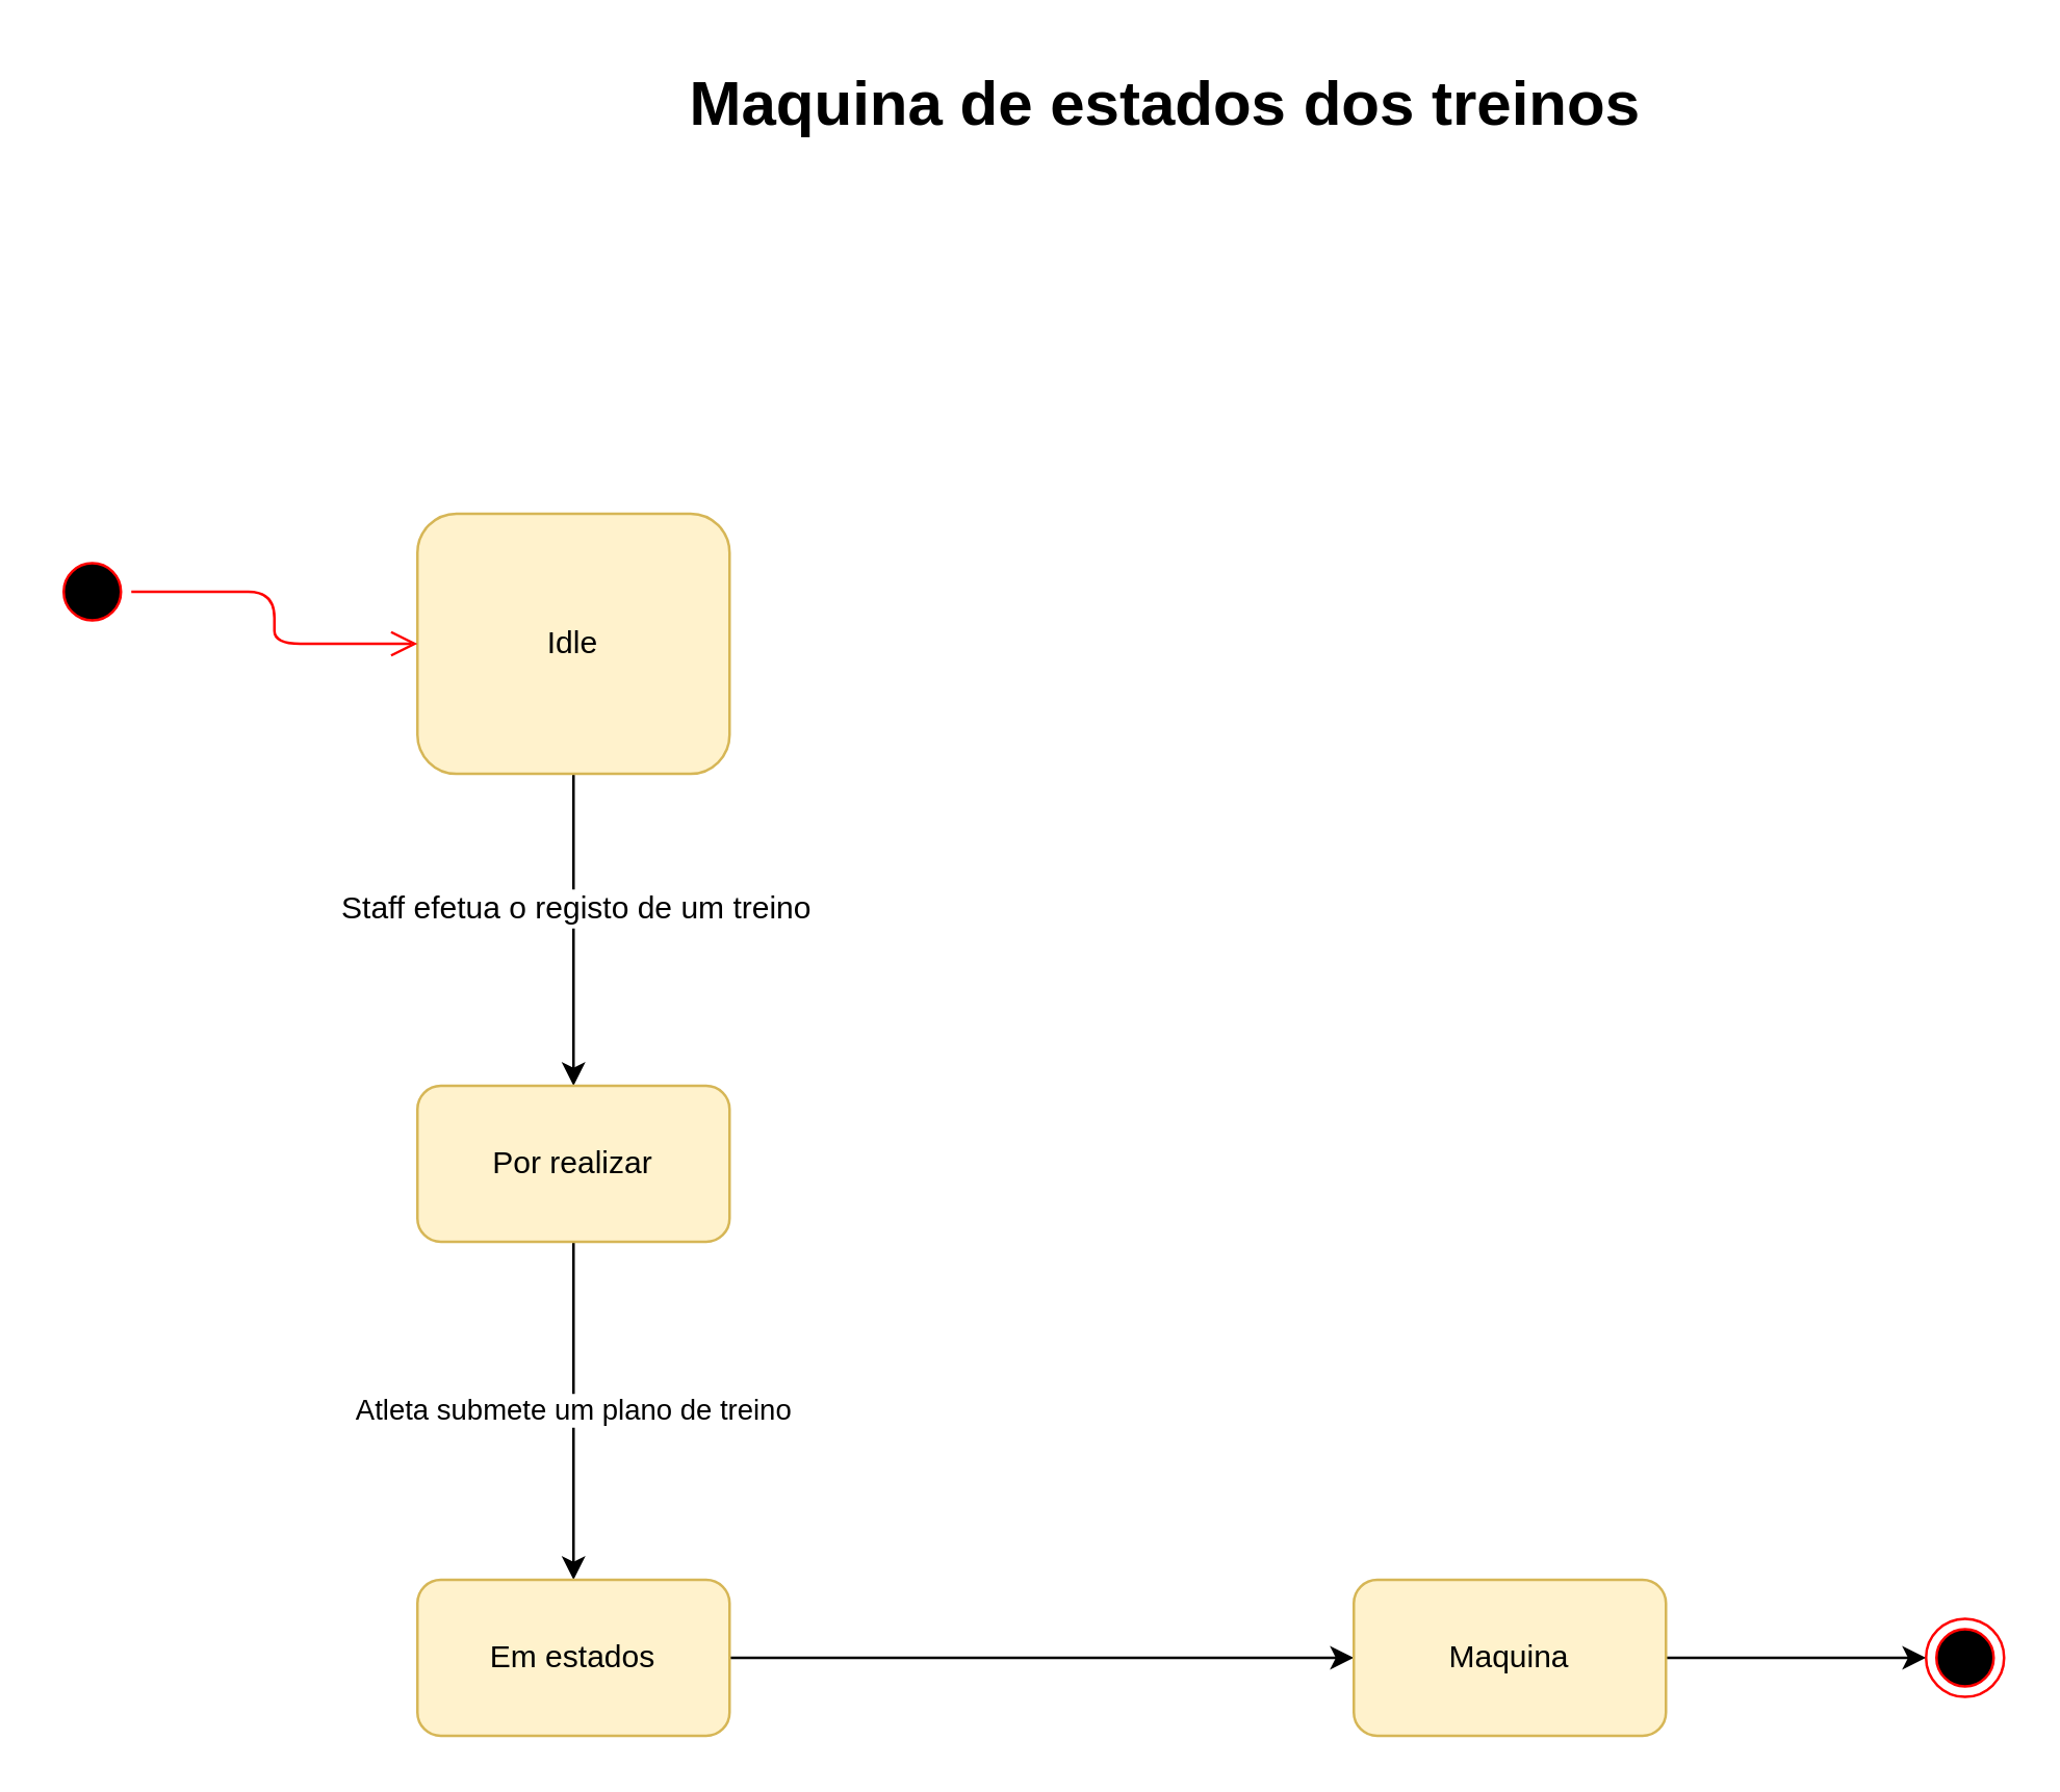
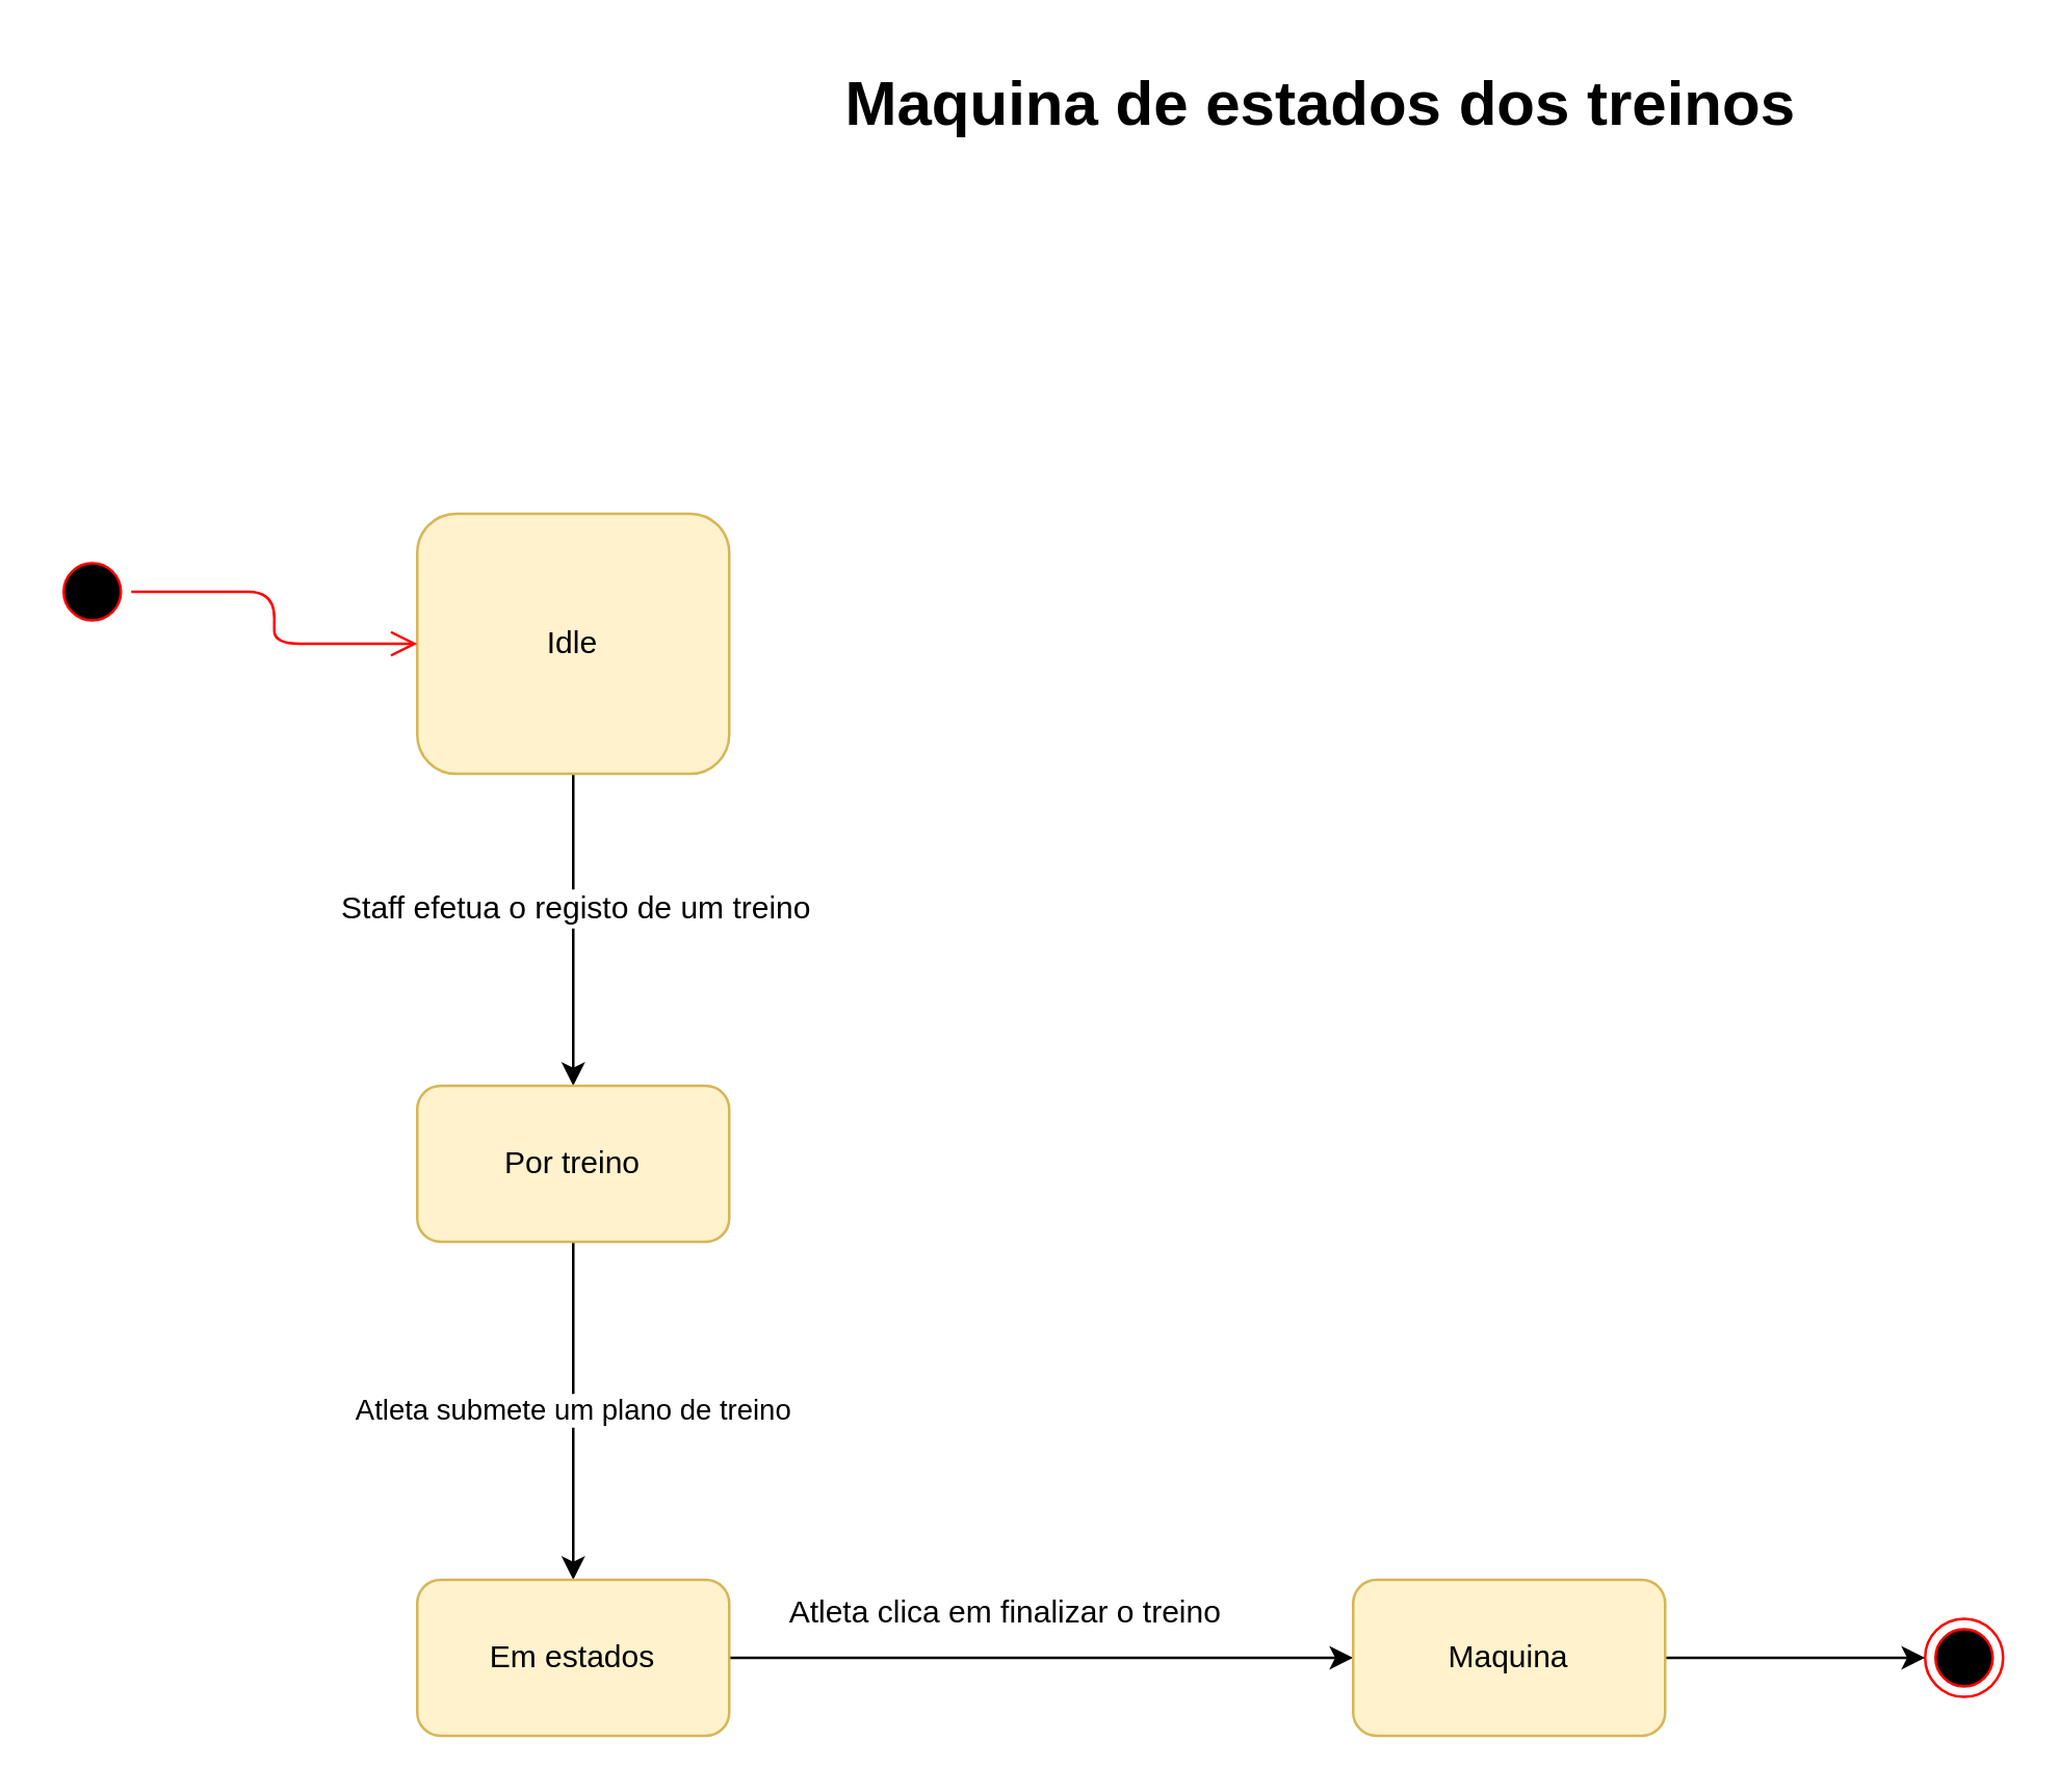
  <mxCell id="0" />
  <mxCell id="1" parent="0" />
  <mxCell id="2" style="edgeStyle=orthogonalEdgeStyle;rounded=0;orthogonalLoop=1;jettySize=auto;html=1;" edge="1" parent="1" source="4"><mxGeometry relative="1" as="geometry"><mxPoint x="220" y="417" as="targetPoint" /></mxGeometry></mxCell>
  <mxCell id="3" value="Staff efetua o registo de um treino" style="text;html=1;align=center;verticalAlign=middle;resizable=0;points=[];labelBackgroundColor=#ffffff;" vertex="1" connectable="0" parent="2"><mxGeometry x="-0.15" relative="1" as="geometry"><mxPoint as="offset" /></mxGeometry></mxCell>
  <mxCell id="4" value="Idle" style="rounded=1;whiteSpace=wrap;html=1;fillColor=#fff2cc;strokeColor=#d6b656;" vertex="1" parent="1"><mxGeometry x="160" y="197" width="120" height="100" as="geometry" /></mxCell>
  <mxCell id="5" value="" style="ellipse;html=1;shape=startState;fillColor=#000000;strokeColor=#ff0000;" vertex="1" parent="1"><mxGeometry x="20" y="212" width="30" height="30" as="geometry" /></mxCell>
  <mxCell id="6" value="" style="edgeStyle=orthogonalEdgeStyle;html=1;verticalAlign=bottom;endArrow=open;endSize=8;strokeColor=#ff0000;entryX=0;entryY=0.5;entryDx=0;entryDy=0;" edge="1" source="5" parent="1" target="4"><mxGeometry relative="1" as="geometry"><mxPoint x="35" y="307" as="targetPoint" /></mxGeometry></mxCell>
  <mxCell id="7" value="Atleta submete um plano de treino" style="edgeStyle=orthogonalEdgeStyle;rounded=0;orthogonalLoop=1;jettySize=auto;html=1;" edge="1" parent="1" source="8"><mxGeometry relative="1" as="geometry"><mxPoint x="220" y="607" as="targetPoint" /></mxGeometry></mxCell>
- <mxCell id="8" value="Por realizar" style="rounded=1;whiteSpace=wrap;html=1;fillColor=#fff2cc;strokeColor=#d6b656;" vertex="1" parent="1"><mxGeometry x="160" y="417" width="120" height="60" as="geometry" /></mxCell>
+ <mxCell id="8" value="Por treino" style="rounded=1;whiteSpace=wrap;html=1;fillColor=#fff2cc;strokeColor=#d6b656;" vertex="1" parent="1"><mxGeometry x="160" y="417" width="120" height="60" as="geometry" /></mxCell>
  <mxCell id="9" style="edgeStyle=orthogonalEdgeStyle;rounded=0;orthogonalLoop=1;jettySize=auto;html=1;" edge="1" parent="1" source="10"><mxGeometry relative="1" as="geometry"><mxPoint x="520" y="637" as="targetPoint" /></mxGeometry></mxCell>
  <mxCell id="10" value="Em estados" style="rounded=1;whiteSpace=wrap;html=1;fillColor=#fff2cc;strokeColor=#d6b656;" vertex="1" parent="1"><mxGeometry x="160" y="607" width="120" height="60" as="geometry" /></mxCell>
+ <mxCell id="11" value="Atleta clica em finalizar o treino" style="text;html=1;align=center;verticalAlign=middle;resizable=0;points=[];autosize=1;" vertex="1" parent="1"><mxGeometry x="297" y="611" width="177" height="17" as="geometry" /></mxCell>
  <mxCell id="12" style="edgeStyle=orthogonalEdgeStyle;rounded=0;orthogonalLoop=1;jettySize=auto;html=1;exitX=1;exitY=0.5;exitDx=0;exitDy=0;" edge="1" parent="1" source="13" target="14"><mxGeometry relative="1" as="geometry" /></mxCell>
  <mxCell id="13" value="Maquina" style="rounded=1;whiteSpace=wrap;html=1;fillColor=#fff2cc;strokeColor=#d6b656;" vertex="1" parent="1"><mxGeometry x="520" y="607" width="120" height="60" as="geometry" /></mxCell>
  <mxCell id="14" value="" style="ellipse;html=1;shape=endState;fillColor=#000000;strokeColor=#ff0000;" vertex="1" parent="1"><mxGeometry x="740" y="622" width="30" height="30" as="geometry" /></mxCell>
- <mxCell id="15" value="&lt;h1&gt;Maquina de estados dos treinos&lt;/h1&gt;" style="text;html=1;strokeColor=none;fillColor=none;spacing=5;spacingTop=-20;whiteSpace=wrap;overflow=hidden;rounded=0;" vertex="1" parent="1"><mxGeometry x="260" y="20" width="380" height="120" as="geometry" /></mxCell>
+ <mxCell id="15" value="&lt;h1&gt;Maquina de estados dos treinos&lt;/h1&gt;" style="text;html=1;strokeColor=none;fillColor=none;spacing=5;spacingTop=-20;whiteSpace=wrap;overflow=hidden;rounded=0;" vertex="1" parent="1"><mxGeometry x="320" y="20" width="380" height="120" as="geometry" /></mxCell>
